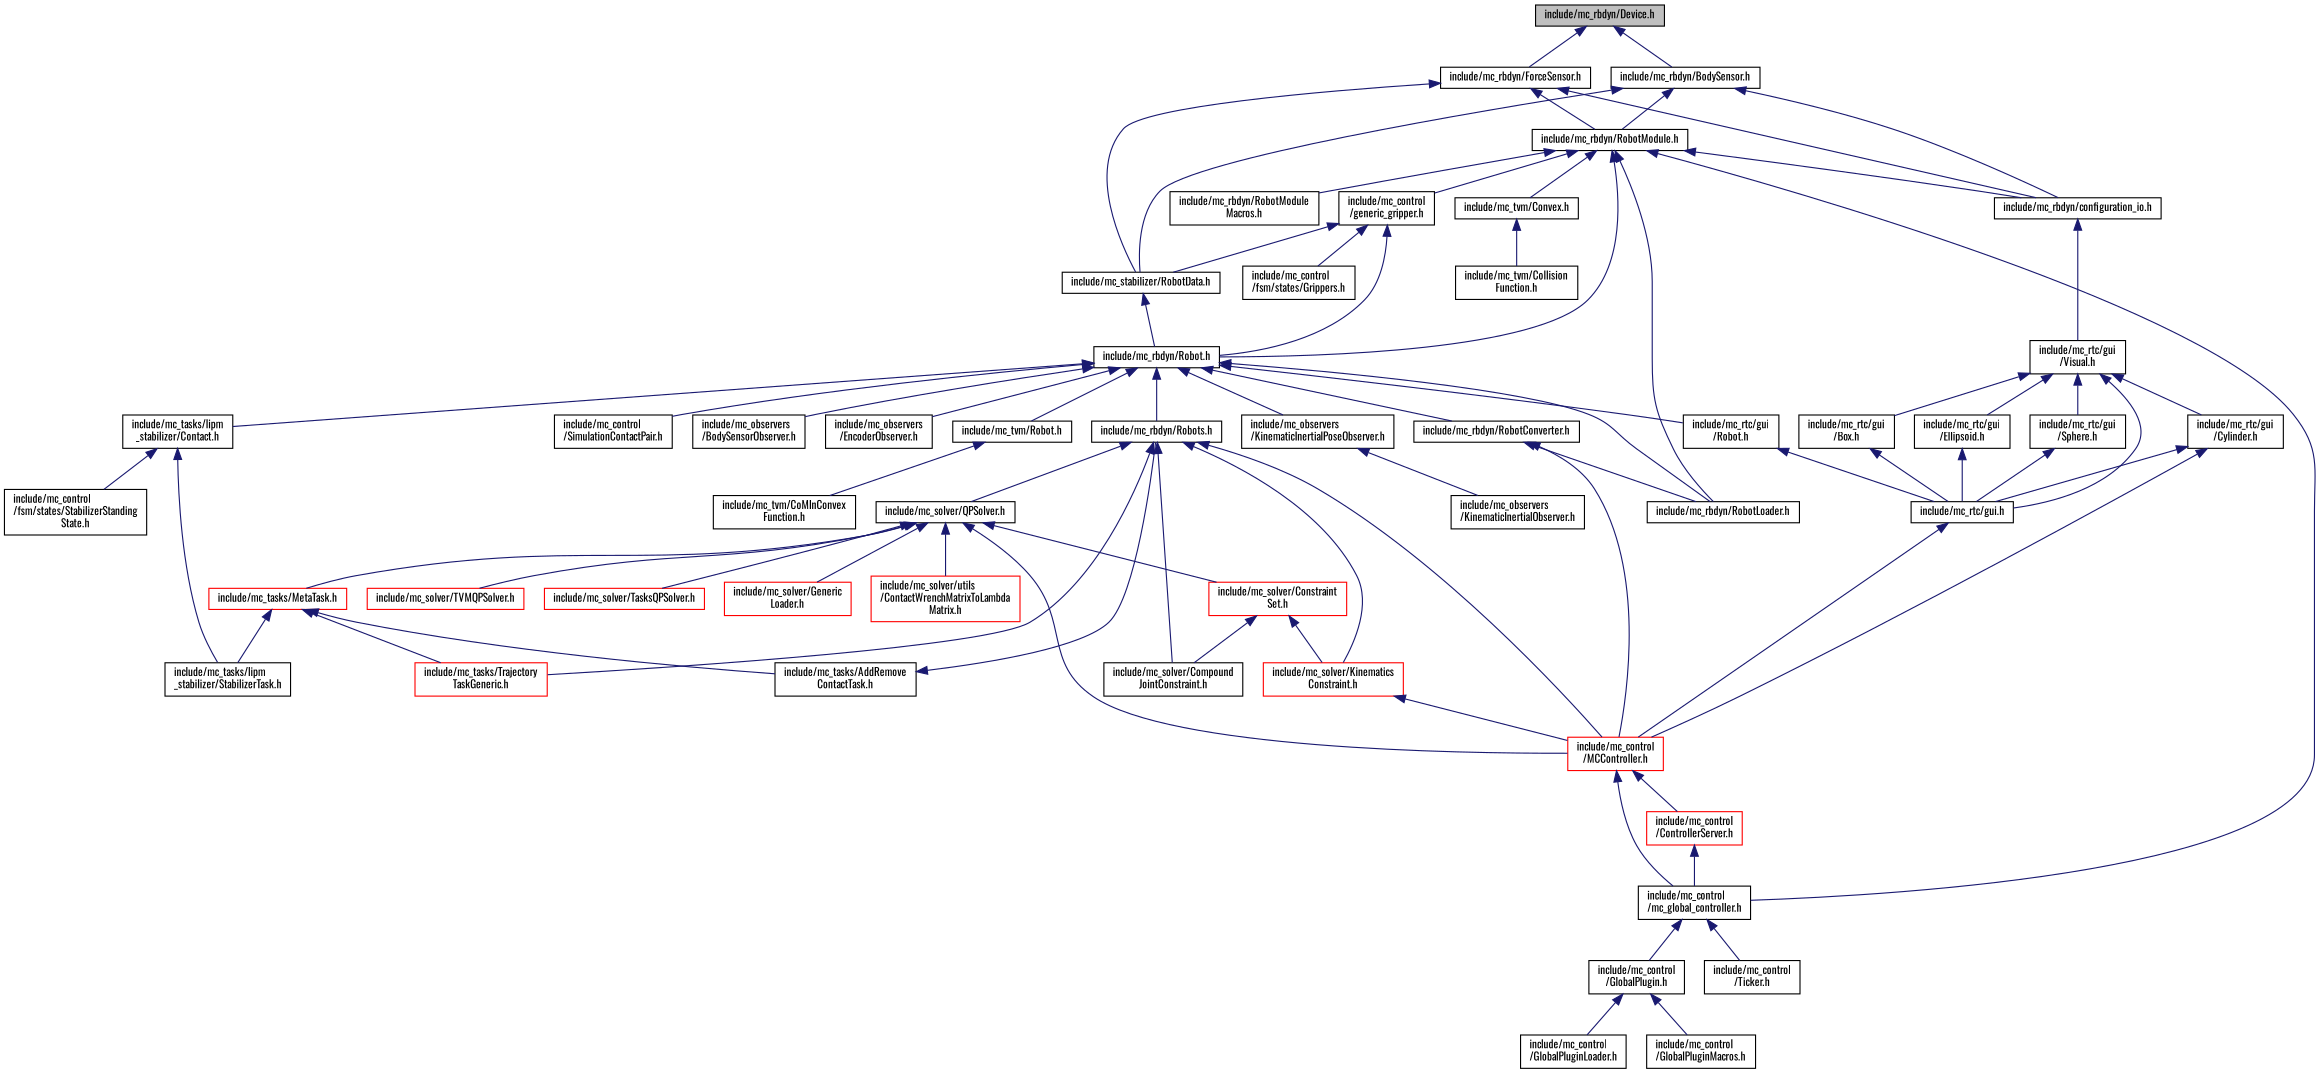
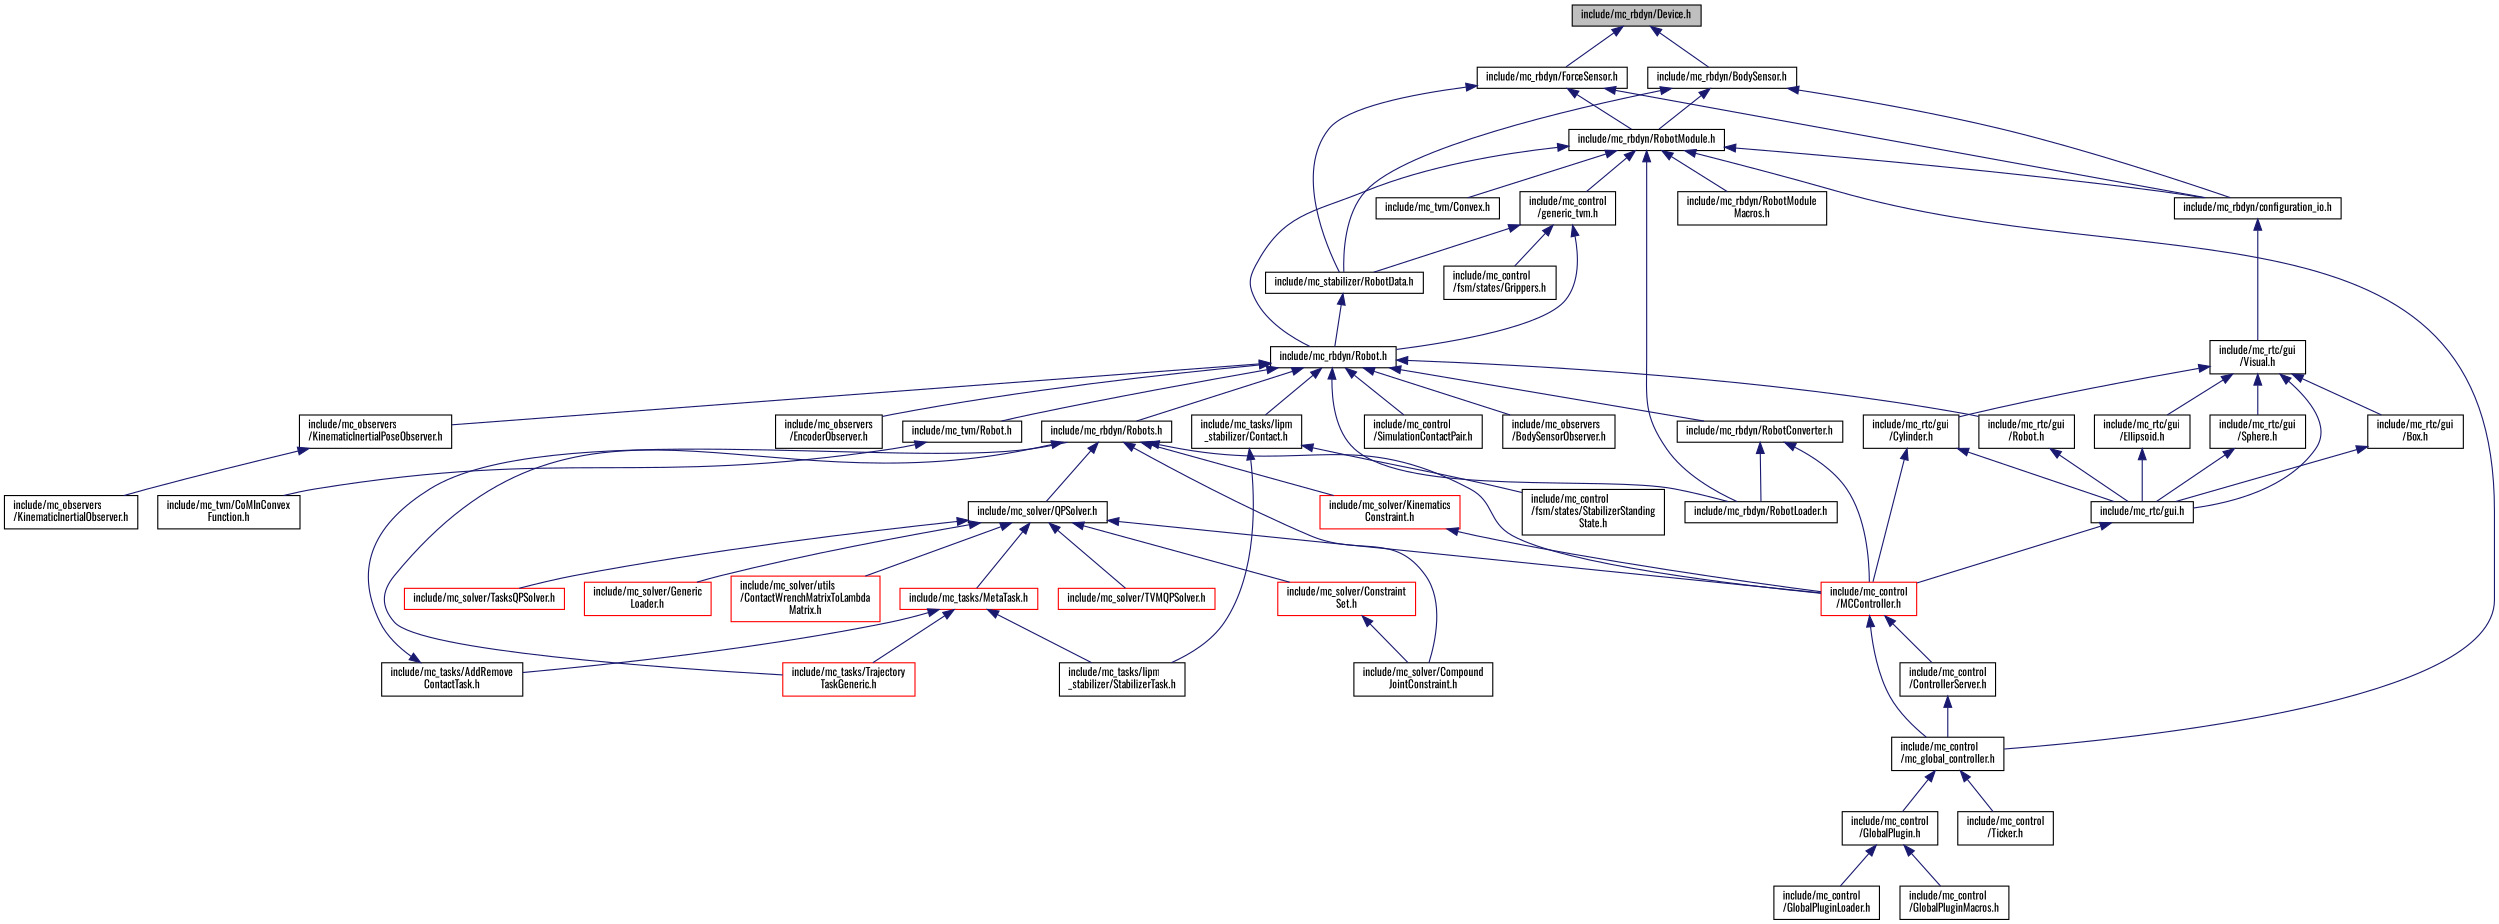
  digraph {
    fontname=Oswald
    node [color=black fillcolor=white fontname=Oswald fontsize=10 shape=record style=filled]
    edge [color=midnightblue dir=back fontname=Oswald fontsize=10 labelfontname=Helvetica labelfontsize=10 style=solid]
    n1 [fillcolor=grey75 fontcolor=black height=0.2 label="include/mc_rbdyn/Device.h" width=0.4]
    n2 [height=0.2 label="include/mc_rbdyn/BodySensor.h" width=0.4]
    n3 [height=0.2 label="include/mc_rbdyn/ForceSensor.h" width=0.4]
    n4 [height=0.2 label="include/mc_rbdyn/RobotModule.h" width=0.4]
    n5 [height=0.2 label="include/mc_stabilizer/RobotData.h" width=0.4]
    n6 [height=0.2 label="include/mc_rbdyn/configuration_io.h" width=0.4]
-   n7 [height=0.2 label="include/mc_control\l/generic_gripper.h" width=0.4]
+   n7 [height=0.2 label="include/mc_control\l/generic_tvm.h" width=0.4]
    n8 [height=0.2 label="include/mc_rbdyn/Robot.h" width=0.4]
    n9 [height=0.2 label="include/mc_control\l/mc_global_controller.h" width=0.4]
    n10 [height=0.2 label="include/mc_rbdyn/RobotLoader.h" width=0.4]
    n11 [height=0.2 label="include/mc_rbdyn/RobotModule\lMacros.h" width=0.4]
    n12 [height=0.2 label="include/mc_tvm/Convex.h" width=0.4]
    n13 [height=0.2 label="include/mc_rtc/gui\l/Visual.h" width=0.4]
    n14 [height=0.2 label="include/mc_control\l/fsm/states/Grippers.h" width=0.4]
    n15 [height=0.2 label="include/mc_rbdyn/Robots.h" width=0.4]
    n16 [height=0.2 label="include/mc_rbdyn/RobotConverter.h" width=0.4]
    n17 [height=0.2 label="include/mc_rtc/gui\l/Robot.h" width=0.4]
    n18 [height=0.2 label="include/mc_tasks/lipm\l_stabilizer/Contact.h" width=0.4]
    n19 [height=0.2 label="include/mc_control\l/SimulationContactPair.h" width=0.4]
    n20 [height=0.2 label="include/mc_observers\l/BodySensorObserver.h" width=0.4]
    n21 [height=0.2 label="include/mc_observers\l/EncoderObserver.h" width=0.4]
    n22 [height=0.2 label="include/mc_observers\l/KinematicInertialPoseObserver.h" width=0.4]
    n23 [height=0.2 label="include/mc_tvm/Robot.h" width=0.4]
    n24 [height=0.2 label="include/mc_control\l/GlobalPlugin.h" width=0.4]
    n25 [height=0.2 label="include/mc_control\l/Ticker.h" width=0.4]
-   n26 [height=0.2 label="include/mc_tvm/Collision\lFunction.h" width=0.4]
    n27 [height=0.2 label="include/mc_solver/QPSolver.h" width=0.4]
    n28 [color=red height=0.2 label="include/mc_tasks/Trajectory\lTaskGeneric.h" width=0.4]
    n29 [height=0.2 label="include/mc_solver/Compound\lJointConstraint.h" width=0.4]
    n30 [color=red height=0.2 label="include/mc_control\l/MCController.h" width=0.4]
    n31 [color=red height=0.2 label="include/mc_solver/Kinematics\lConstraint.h" width=0.4]
    n32 [height=0.2 label="include/mc_rtc/gui.h" width=0.4]
    n33 [height=0.2 label="include/mc_tasks/lipm\l_stabilizer/StabilizerTask.h" width=0.4]
    n34 [height=0.2 label="include/mc_control\l/fsm/states/StabilizerStanding\lState.h" width=0.4]
    n35 [height=0.2 label="include/mc_observers\l/KinematicInertialObserver.h" width=0.4]
    n36 [height=0.2 label="include/mc_tvm/CoMInConvex\lFunction.h" width=0.4]
    n37 [color=red height=0.2 label="include/mc_tasks/MetaTask.h" width=0.4]
    n38 [color=red height=0.2 label="include/mc_solver/Constraint\lSet.h" width=0.4]
    n39 [color=red height=0.2 label="include/mc_solver/TVMQPSolver.h" width=0.4]
    n40 [color=red height=0.2 label="include/mc_solver/TasksQPSolver.h" width=0.4]
    n41 [color=red height=0.2 label="include/mc_solver/Generic\lLoader.h" width=0.4]
    n42 [color=red height=0.2 label="include/mc_solver/utils\l/ContactWrenchMatrixToLambda\lMatrix.h" width=0.4]
    n43 [height=0.2 label="include/mc_tasks/AddRemove\lContactTask.h" width=0.4]
-   n44 [color=red height=0.2 label="include/mc_control\l/ControllerServer.h" width=0.4]
+   n44 [height=0.2 label="include/mc_control\l/ControllerServer.h" width=0.4]
    n45 [height=0.2 label="include/mc_control\l/GlobalPluginLoader.h" width=0.4]
    n46 [height=0.2 label="include/mc_control\l/GlobalPluginMacros.h" width=0.4]
    n47 [height=0.2 label="include/mc_rtc/gui\l/Box.h" width=0.4]
    n48 [height=0.2 label="include/mc_rtc/gui\l/Cylinder.h" width=0.4]
    n49 [height=0.2 label="include/mc_rtc/gui\l/Ellipsoid.h" width=0.4]
    n50 [height=0.2 label="include/mc_rtc/gui\l/Sphere.h" width=0.4]
    n1 -> n2
    n1 -> n3
    n2 -> n4
    n2 -> n5
    n2 -> n6
    n3 -> n4
    n3 -> n5
    n3 -> n6
    n4 -> n6
    n4 -> n7
    n4 -> n8
    n4 -> n9
    n4 -> n10
    n4 -> n11
    n4 -> n12
    n5 -> n8
    n6 -> n13
    n7 -> n5
    n7 -> n8
    n7 -> n14
    n8 -> n10
    n8 -> n15
    n8 -> n16
    n8 -> n17
    n8 -> n18
    n8 -> n19
    n8 -> n20
    n8 -> n21
    n8 -> n22
    n8 -> n23
    n9 -> n24
    n9 -> n25
-   n12 -> n26
    n13 -> n32
    n13 -> n47
    n13 -> n48
    n13 -> n49
    n13 -> n50
    n15 -> n27
    n15 -> n28
    n15 -> n29
    n15 -> n30
    n15 -> n31
    n16 -> n10
    n16 -> n30
    n17 -> n32
    n18 -> n33
    n18 -> n34
    n22 -> n35
    n23 -> n36
    n24 -> n45
    n24 -> n46
    n27 -> n30
    n27 -> n37
    n27 -> n38
    n27 -> n39
    n27 -> n40
    n27 -> n41
    n27 -> n42
    n30 -> n9
    n30 -> n44
    n31 -> n30
    n32 -> n30
    n37 -> n28
    n37 -> n33
    n37 -> n43
    n38 -> n29
-   n38 -> n31
    n43 -> n15
    n44 -> n9
    n47 -> n32
    n48 -> n30
    n48 -> n32
    n49 -> n32
    n50 -> n32
  }
